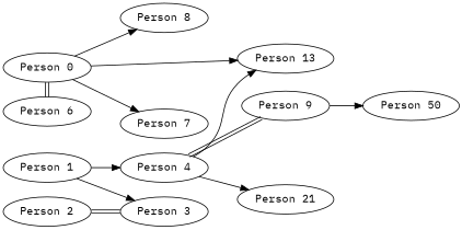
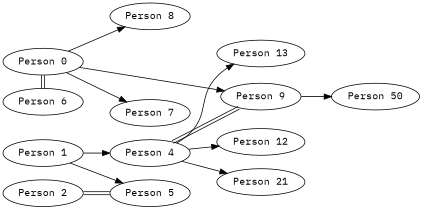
  digraph {
    fontname="IBM Plex Mono"
    rankdir=LR
    node [fontname="IBM Plex Mono"]
    edge [fontname="IBM Plex Mono"]
    "Person 1"
    "Person 2"
    n3 [label="Person 0"]
    "Person 6"
    "Person 4"
    "Person 7"
-   "Person 3"
+   "Person 3" [label="Person 5"]
    "Person 8"
    "Person 9"
    n10 [label="Person 21"]
+   "Person 12"
    "Person 13"
    n13 [label="Person 50"]
    subgraph sub_1 {
      rank=same
      "Person 1"
      "Person 2"
    }
    subgraph sub_2 {
      rank=same
      n3
      "Person 6"
    }
    subgraph sub_3 {
      rank=same
      "Person 4"
      "Person 7"
    }
    "Person 1" -> "Person 4"
    "Person 1" -> "Person 3"
    n3 -> "Person 6" [arrowhead=none color="black:invis:black"]
    n3 -> "Person 7"
    n3 -> "Person 8"
-   n3 -> "Person 13"
+   n3 -> "Person 9"
    "Person 4" -> "Person 9" [arrowhead=none color="black:invis:black"]
    "Person 4" -> n10
+   "Person 4" -> "Person 12"
    "Person 4" -> "Person 13"
    "Person 3" -> "Person 2" [arrowhead=none color="black:invis:black"]
    "Person 9" -> n13
  }
